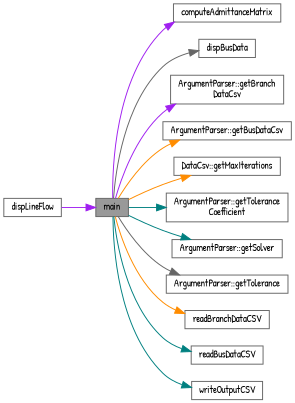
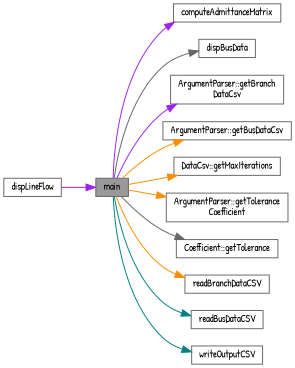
  digraph {
    fontname="Patrick Hand"
    rankdir=LR
    node [color=grey40 fillcolor=white fontname="Patrick Hand" fontsize=10 shape=box style=filled]
    edge [color=teal fontname="Patrick Hand" fontsize=10 labelfontname=Helvetica labelfontsize=10 style=solid]
    n1 [color=gray40 fillcolor=grey60 fontcolor=black height=0.2 label=main width=0.4]
    n2 [height=0.2 label=computeAdmittanceMatrix width=0.4]
    n3 [height=0.2 label=dispBusData width=0.4]
    n4 [height=0.2 label="ArgumentParser::getBranch\lDataCsv" width=0.4]
    n5 [height=0.2 label="ArgumentParser::getBusDataCsv" width=0.4]
    n6 [height=0.2 label="DataCsv::getMaxIterations" width=0.4]
    n7 [height=0.2 label="ArgumentParser::getTolerance\lCoefficient" width=0.4]
-   n8 [height=0.2 label="ArgumentParser::getSolver" width=0.4]
-   n9 [height=0.2 label="ArgumentParser::getTolerance" width=0.4]
+   n9 [height=0.2 label="Coefficient::getTolerance" width=0.4]
    n10 [height=0.2 label=readBranchDataCSV width=0.4]
    n11 [height=0.2 label=readBusDataCSV width=0.4]
    n12 [height=0.2 label=writeOutputCSV width=0.4]
    n13 [height=0.2 label=dispLineFlow width=0.4]
    n1 -> n2 [color=purple]
    n1 -> n3 [color=gray40]
    n1 -> n4 [color=purple]
    n1 -> n5 [color=darkorange]
    n1 -> n6 [color=darkorange]
-   n1 -> n7
-   n1 -> n8
+   n1 -> n7 [color=darkorange]
    n1 -> n9 [color=gray40]
    n1 -> n10 [color=darkorange]
    n1 -> n11
    n1 -> n12
    n13 -> n1 [color=purple]
  }
